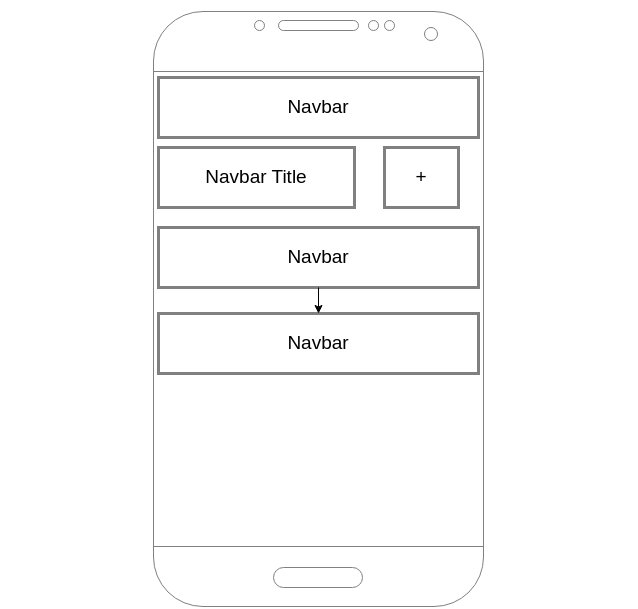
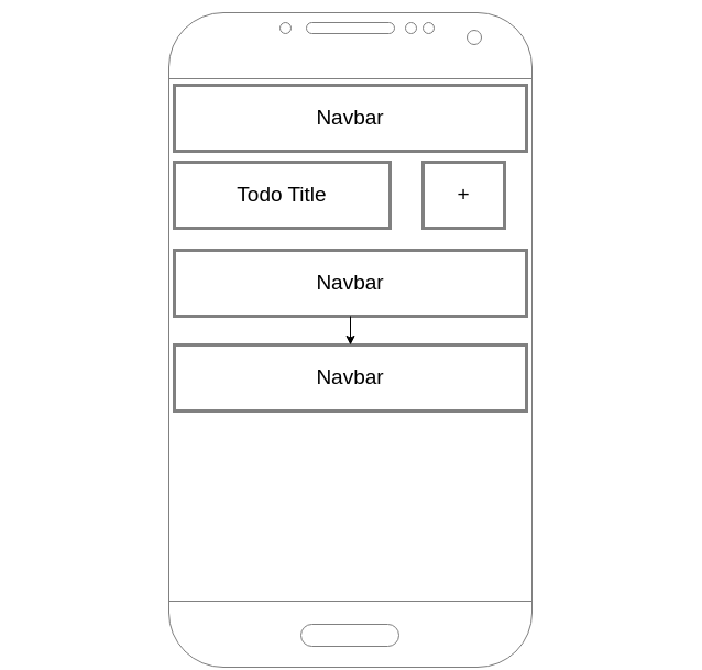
  <mxCell id="0" />
  <mxCell id="1" parent="0" />
  <mxCell id="2" value="" style="shape=process;whiteSpace=wrap;html=1;backgroundOutline=1;rotation=-90;rounded=1;strokeColor=#808080;" parent="1" vertex="1"><mxGeometry x="20.5" y="143.5" width="595" height="330" as="geometry" /></mxCell>
  <mxCell id="3" value="" style="rounded=1;whiteSpace=wrap;html=1;strokeColor=#808080;glass=0;shadow=0;sketch=0;perimeterSpacing=0;arcSize=50;" parent="1" vertex="1"><mxGeometry x="273" y="567" width="89" height="20" as="geometry" /></mxCell>
  <mxCell id="4" value="" style="ellipse;whiteSpace=wrap;html=1;aspect=fixed;rounded=1;shadow=0;glass=0;sketch=0;strokeColor=#808080;" parent="1" vertex="1"><mxGeometry x="424" y="27" width="13" height="13" as="geometry" /></mxCell>
  <mxCell id="5" value="" style="ellipse;whiteSpace=wrap;html=1;aspect=fixed;rounded=1;shadow=0;glass=0;sketch=0;strokeColor=#808080;" parent="1" vertex="1"><mxGeometry x="254" y="20" width="10" height="10" as="geometry" /></mxCell>
  <mxCell id="6" value="" style="ellipse;whiteSpace=wrap;html=1;aspect=fixed;rounded=1;shadow=0;glass=0;sketch=0;strokeColor=#808080;" parent="1" vertex="1"><mxGeometry x="368" y="20" width="10" height="10" as="geometry" /></mxCell>
  <mxCell id="7" value="" style="ellipse;whiteSpace=wrap;html=1;aspect=fixed;rounded=1;shadow=0;glass=0;sketch=0;strokeColor=#808080;" parent="1" vertex="1"><mxGeometry x="384" y="20" width="10" height="10" as="geometry" /></mxCell>
  <mxCell id="8" value="" style="rounded=1;whiteSpace=wrap;html=1;shadow=0;glass=0;sketch=0;strokeColor=#808080;arcSize=50;" parent="1" vertex="1"><mxGeometry x="278" y="20" width="80" height="10" as="geometry" /></mxCell>
  <mxCell id="9" value="Navbar" style="rounded=0;whiteSpace=wrap;html=1;shadow=0;glass=0;sketch=0;strokeColor=#808080;strokeWidth=3;fontSize=19;" parent="1" vertex="1"><mxGeometry x="158" y="77" width="320" height="60" as="geometry" /></mxCell>
- <mxCell id="10" value="Navbar Title" style="rounded=0;whiteSpace=wrap;html=1;shadow=0;glass=0;sketch=0;strokeColor=#808080;strokeWidth=3;fontSize=19;" vertex="1" parent="1"><mxGeometry x="158" y="147" width="196" height="60" as="geometry" /></mxCell>
+ <mxCell id="10" value="Todo Title" style="rounded=0;whiteSpace=wrap;html=1;shadow=0;glass=0;sketch=0;strokeColor=#808080;strokeWidth=3;fontSize=19;" vertex="1" parent="1"><mxGeometry x="158" y="147" width="196" height="60" as="geometry" /></mxCell>
  <mxCell id="11" value="Navbar" style="rounded=0;whiteSpace=wrap;html=1;shadow=0;glass=0;sketch=0;strokeColor=#808080;strokeWidth=3;fontSize=19;" vertex="1" parent="1"><mxGeometry x="158" y="313" width="320" height="60" as="geometry" /></mxCell>
  <mxCell id="12" value="+" style="rounded=0;whiteSpace=wrap;html=1;shadow=0;glass=0;sketch=0;strokeColor=#808080;strokeWidth=3;fontSize=19;" vertex="1" parent="1"><mxGeometry x="384" y="147" width="74" height="60" as="geometry" /></mxCell>
  <mxCell id="13" value="Navbar" style="rounded=0;whiteSpace=wrap;html=1;shadow=0;glass=0;sketch=0;strokeColor=#808080;strokeWidth=3;fontSize=19;" vertex="1" parent="1"><mxGeometry x="158" y="227" width="320" height="60" as="geometry" /></mxCell>
  <mxCell id="14" value="" style="endArrow=classic;html=1;rounded=0;exitX=0.5;exitY=1;exitDx=0;exitDy=0;entryX=0.5;entryY=0;entryDx=0;entryDy=0;" edge="1" parent="1" source="13" target="11"><mxGeometry width="50" height="50" relative="1" as="geometry"><mxPoint x="514" y="397" as="sourcePoint" /><mxPoint x="564" y="347" as="targetPoint" /></mxGeometry></mxCell>
